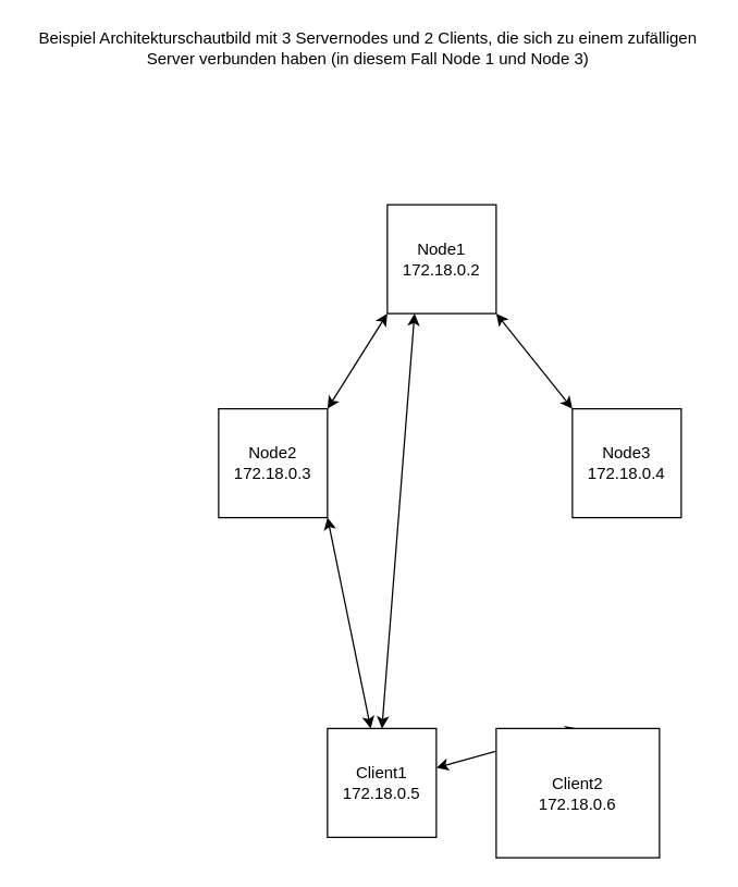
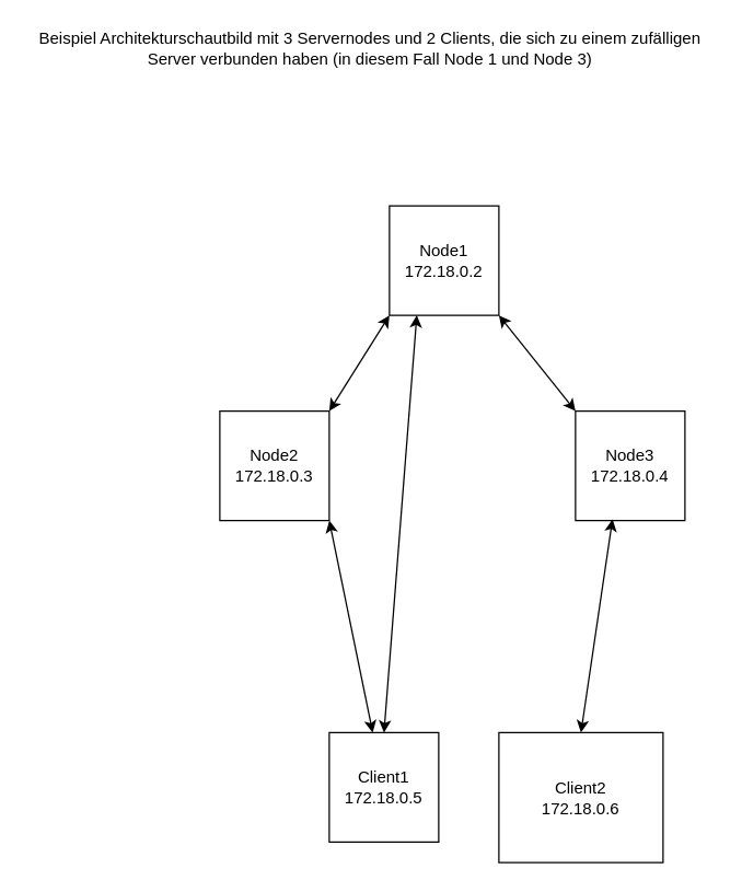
  <mxCell id="0" />
  <mxCell id="1" parent="0" />
  <mxCell id="2" style="rounded=0;orthogonalLoop=1;jettySize=auto;html=1;exitX=1;exitY=1;exitDx=0;exitDy=0;entryX=0;entryY=0;entryDx=0;entryDy=0;startArrow=classic;startFill=1;" edge="1" parent="1" source="4" target="7"><mxGeometry relative="1" as="geometry" /></mxCell>
  <mxCell id="3" style="rounded=0;orthogonalLoop=1;jettySize=auto;html=1;exitX=0;exitY=1;exitDx=0;exitDy=0;entryX=1;entryY=0;entryDx=0;entryDy=0;startArrow=classic;startFill=1;" edge="1" parent="1" source="4" target="6"><mxGeometry relative="1" as="geometry" /></mxCell>
  <mxCell id="4" value="Node1&lt;br&gt;172.18.0.2" style="whiteSpace=wrap;html=1;aspect=fixed;" vertex="1" parent="1"><mxGeometry x="284" y="150" width="80" height="80" as="geometry" /></mxCell>
  <mxCell id="5" style="rounded=0;orthogonalLoop=1;jettySize=auto;html=1;exitX=1;exitY=1;exitDx=0;exitDy=0;startArrow=classic;startFill=1;" edge="1" parent="1" source="6" target="9"><mxGeometry relative="1" as="geometry" /></mxCell>
  <mxCell id="6" value="Node2&lt;br&gt;172.18.0.3" style="whiteSpace=wrap;html=1;aspect=fixed;" vertex="1" parent="1"><mxGeometry x="160" y="300" width="80" height="80" as="geometry" /></mxCell>
  <mxCell id="7" value="Node3&lt;br&gt;172.18.0.4" style="whiteSpace=wrap;html=1;aspect=fixed;" vertex="1" parent="1"><mxGeometry x="420" y="300" width="80" height="80" as="geometry" /></mxCell>
  <mxCell id="8" style="rounded=0;orthogonalLoop=1;jettySize=auto;html=1;exitX=0.5;exitY=0;exitDx=0;exitDy=0;entryX=0.25;entryY=1;entryDx=0;entryDy=0;startArrow=classic;startFill=1;" edge="1" parent="1" source="9" target="4"><mxGeometry relative="1" as="geometry" /></mxCell>
  <mxCell id="9" value="Client1&lt;br&gt;172.18.0.5" style="whiteSpace=wrap;html=1;aspect=fixed;" vertex="1" parent="1"><mxGeometry x="240" y="535" width="80" height="80" as="geometry" /></mxCell>
- <mxCell id="10" style="rounded=0;orthogonalLoop=1;jettySize=auto;html=1;exitX=0.5;exitY=0;exitDx=0;exitDy=0;startArrow=classic;startFill=1;" edge="1" parent="1" source="11" target="9"><mxGeometry relative="1" as="geometry" /></mxCell>
+ <mxCell id="10" style="rounded=0;orthogonalLoop=1;jettySize=auto;html=1;exitX=0.5;exitY=0;exitDx=0;exitDy=0;entryX=0.338;entryY=0.988;entryDx=0;entryDy=0;entryPerimeter=0;startArrow=classic;startFill=1;" edge="1" parent="1" source="11" target="7"><mxGeometry relative="1" as="geometry" /></mxCell>
  <mxCell id="11" value="Client2&lt;br&gt;172.18.0.6" style="whiteSpace=wrap;html=1;aspect=fixed;" vertex="1" parent="1"><mxGeometry x="364" y="535" width="120" height="95" as="geometry" /></mxCell>
  <mxCell id="12" value="Beispiel Architekturschautbild mit 3 Servernodes und 2 Clients, die sich zu einem zufälligen Server verbunden haben (in diesem Fall Node 1 und Node 3)" style="text;html=1;strokeColor=none;fillColor=none;align=center;verticalAlign=middle;whiteSpace=wrap;rounded=0;" vertex="1" parent="1"><mxGeometry x="20" y="20" width="500" height="30" as="geometry" /></mxCell>
